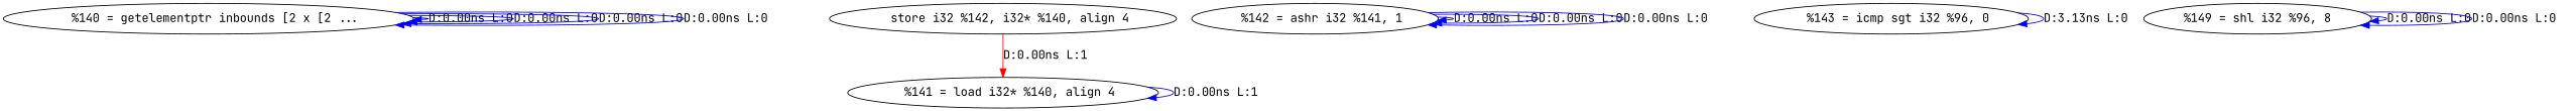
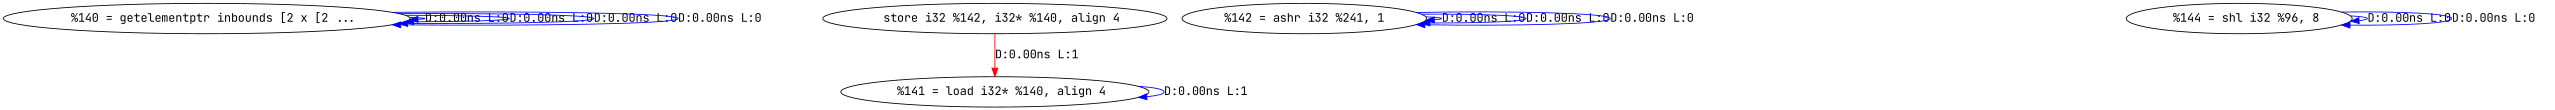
  digraph {
    fontname="JetBrains Mono"
    node [fontname="JetBrains Mono"]
    edge [color=blue fontname="JetBrains Mono"]
    n1 [label="  %140 = getelementptr inbounds [2 x [2 ..."]
    n2 [label="  %141 = load i32* %140, align 4"]
    n3 [label="  store i32 %142, i32* %140, align 4"]
-   n4 [label="  %142 = ashr i32 %141, 1"]
-   n5 [label="  %143 = icmp sgt i32 %96, 0"]
-   n6 [label="%149 = shl i32 %96, 8"]
+   n4 [label="%142 = ashr i32 %241, 1"]
+   n6 [label="  %144 = shl i32 %96, 8"]
    n1 -> n1 [label="D:0.00ns L:0"]
    n1 -> n1 [label="D:0.00ns L:0"]
    n1 -> n1 [label="D:0.00ns L:0"]
    n1 -> n1 [label="D:0.00ns L:0"]
    n2 -> n2 [label="D:0.00ns L:1"]
    n3 -> n2 [color=red label="D:0.00ns L:1"]
    n4 -> n4 [label="D:0.00ns L:0"]
    n4 -> n4 [label="D:0.00ns L:0"]
    n4 -> n4 [label="D:0.00ns L:0"]
-   n5 -> n5 [label="D:3.13ns L:0"]
    n6 -> n6 [label="D:0.00ns L:0"]
    n6 -> n6 [label="D:0.00ns L:0"]
  }
